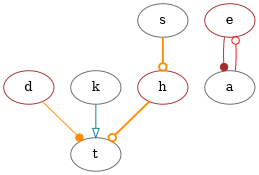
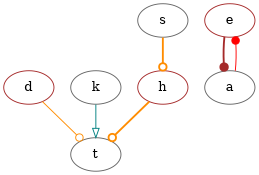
  digraph {
    node [color=gray40]
    edge [arrowhead=odot color=darkorange style=solid]
    d [color=brown]
    t
    k
    h [color=brown]
    s
    e [color=brown]
    a
-   d -> t [arrowhead=dot]
+   d -> t
    k -> t [arrowhead=onormal color=teal]
    h -> t [style=bold]
    s -> h [style=bold]
-   e -> a [arrowhead=dot color=brown]
-   a -> e [color=red]
+   e -> a [arrowhead=dot color=brown style=bold]
+   a -> e [arrowhead=dot color=red]
  }
